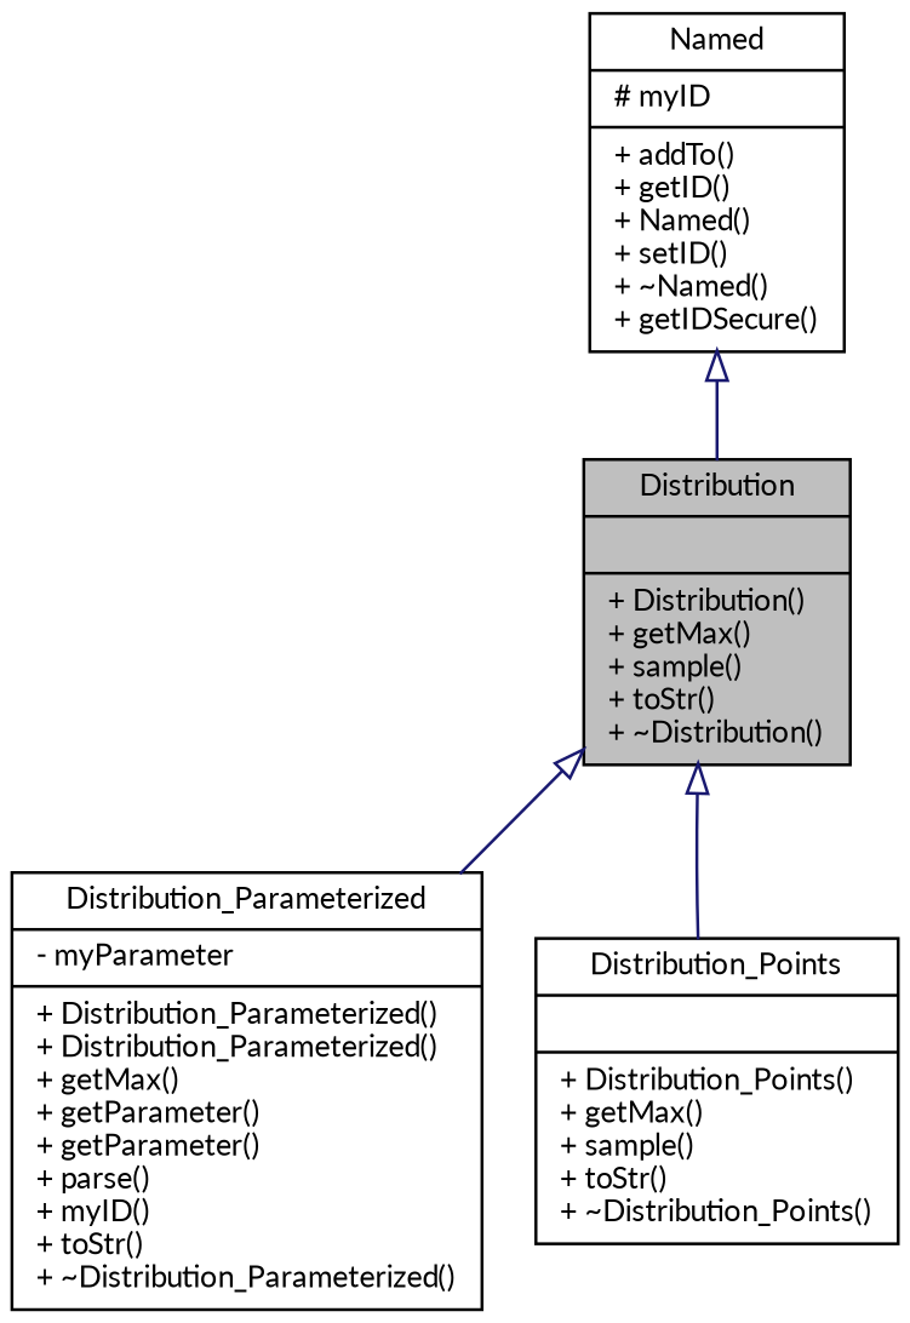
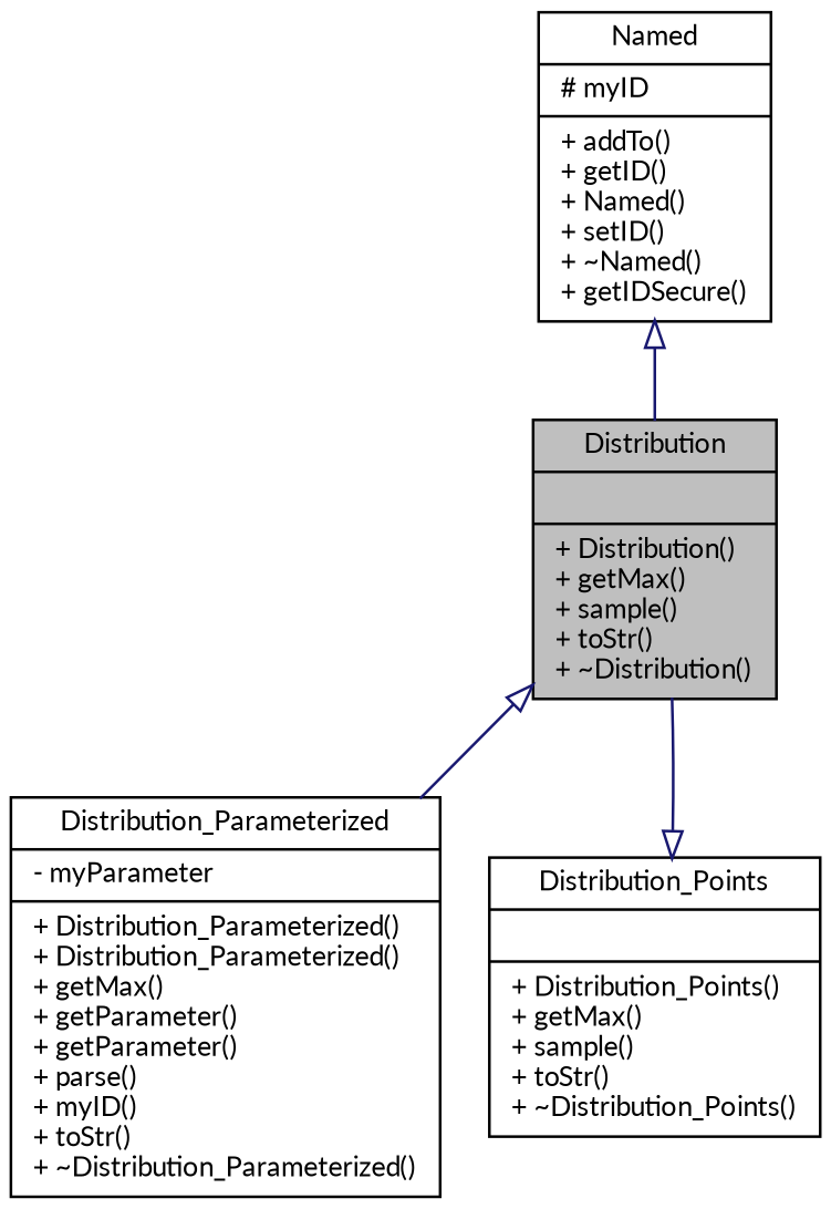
  digraph {
    fontname=Lato
    node [color=black fillcolor=white fontname=Lato fontsize=10 shape=record style=filled]
    edge [arrowtail=onormal color=midnightblue dir=back fontname=Lato fontsize=10 labelfontname=Helvetica labelfontsize=10 style=solid]
    n1 [fillcolor=grey75 fontcolor=black height=0.2 label="{Distribution\n||+ Distribution()\l+ getMax()\l+ sample()\l+ toStr()\l+ ~Distribution()\l}" width=0.4]
    n2 [height=0.2 label="{Distribution_Parameterized\n|- myParameter\l|+ Distribution_Parameterized()\l+ Distribution_Parameterized()\l+ getMax()\l+ getParameter()\l+ getParameter()\l+ parse()\l+ myID()\l+ toStr()\l+ ~Distribution_Parameterized()\l}" width=0.4]
    n3 [height=0.2 label="{Distribution_Points\n||+ Distribution_Points()\l+ getMax()\l+ sample()\l+ toStr()\l+ ~Distribution_Points()\l}" width=0.4]
    n4 [height=0.2 label="{Named\n|# myID\l|+ addTo()\l+ getID()\l+ Named()\l+ setID()\l+ ~Named()\l+ getIDSecure()\l}" width=0.4]
    n1 -> n2
-   n1 -> n3
+   n3 -> n1
    n4 -> n1
  }
